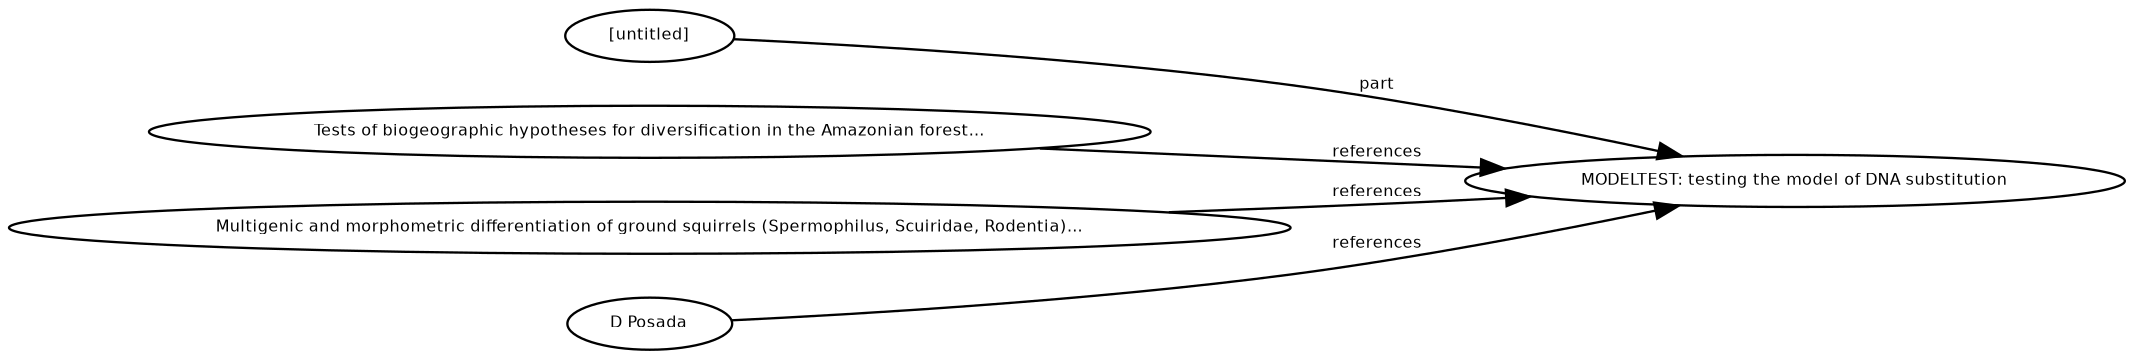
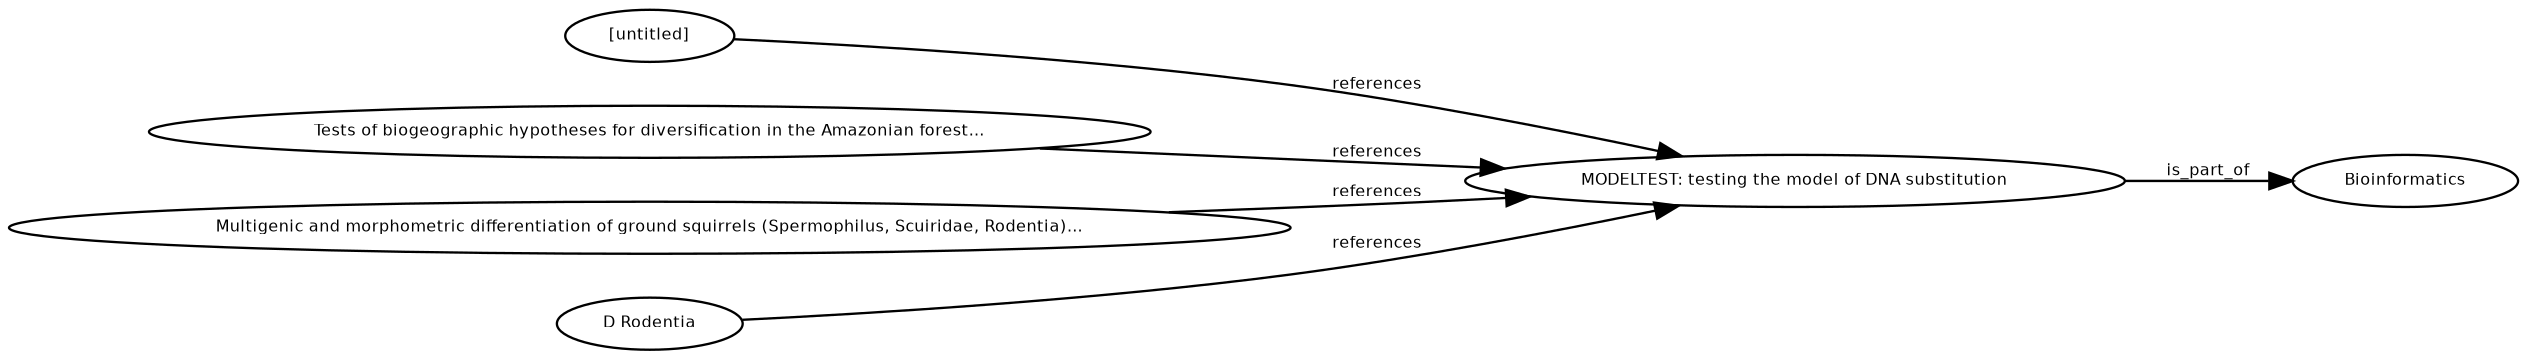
  digraph {
    rankdir=LR
    node [fontname=Helvetica fontsize=7]
    edge [fontname=Helvetica fontsize=7]
    n1 [height=0.27433100247 label="MODELTEST: testing the model of DNA substitution" width=0.27433100247]
+   n2 [height=0.27433100247 label=Bioinformatics width=0.27433100247]
    n3 [height=0.27433100247 label="[untitled]" width=0.27433100247]
    n4 [height=0.27433100247 label="Tests of biogeographic hypotheses for diversification in the Amazonian forest..." width=0.27433100247]
    n5 [height=0.27433100247 label="Multigenic and morphometric differentiation of ground squirrels (Spermophilus, Scuiridae, Rodentia)..." width=0.27433100247]
-   n6 [height=0.27433100247 label="D Posada" width=0.27433100247]
-   n3 -> n1 [label=part]
+   n6 [height=0.27433100247 label="D Rodentia" width=0.27433100247]
+   n1 -> n2 [label=is_part_of]
+   n3 -> n1 [label=references]
    n4 -> n1 [label=references]
    n5 -> n1 [label=references]
    n6 -> n1 [label=references]
  }
